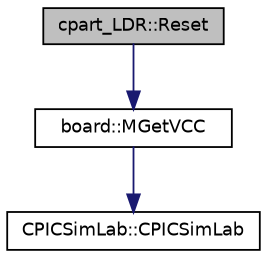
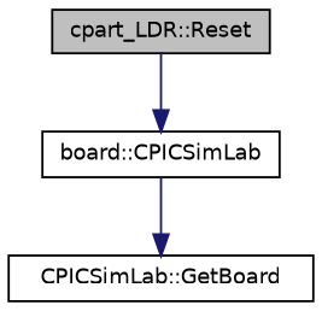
  digraph {
    rankdir=TB
    node [color=black fillcolor=white fontname=Helvetica fontsize=10 shape=record style=filled]
    edge [color=midnightblue fontname=Helvetica fontsize=10 labelfontname=Helvetica labelfontsize=10 style=solid]
    n1 [fillcolor=grey75 fontcolor=black height=0.2 label="cpart_LDR::Reset" width=0.4]
-   n2 [height=0.2 label="board::MGetVCC" width=0.4]
-   n3 [height=0.2 label="CPICSimLab::CPICSimLab" width=0.4]
+   n2 [height=0.2 label="board::CPICSimLab" width=0.4]
+   n3 [height=0.2 label="CPICSimLab::GetBoard" width=0.4]
    n1 -> n2
    n2 -> n3
  }
